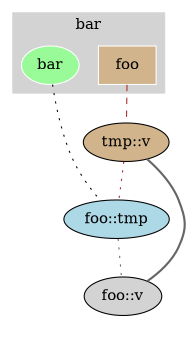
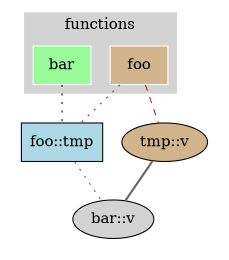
  graph {
    node [fillcolor=tan style=filled]
    edge [color=brown style=dotted]
    foo [color=white shape=box]
-   bar [color=white fillcolor=palegreen shape=ellipse]
+   bar [color=white fillcolor=palegreen shape=box]
    n3 [label="tmp::v"]
-   "foo::tmp" [fillcolor=lightblue]
-   "bar::v" [fillcolor=lightgrey label="foo::v"]
+   "foo::tmp" [fillcolor=lightblue shape=box]
+   "bar::v" [fillcolor=lightgrey]
    subgraph cluster_1 {
      color=lightgrey
-     label=bar
+     label=functions
      style=filled
      foo
      bar
    }
    subgraph sub_2 {
      style=invis
      foo
      bar
      subgraph cluster_3 {
        style=invis
        n3
        "foo::tmp"
      }
      subgraph cluster_4 {
        style=invis
        "bar::v"
      }
    }
    subgraph sub_5 {
      n3
      "foo::tmp"
      "bar::v"
    }
    foo -- n3 [style=dashed]
-   n3 -- "foo::tmp"
+   foo -- "foo::tmp"
    bar -- "foo::tmp" [color=black]
    "foo::tmp" -- "bar::v" [color=gray40]
    "bar::v" -- n3 [color=gray40 style=bold]
  }
